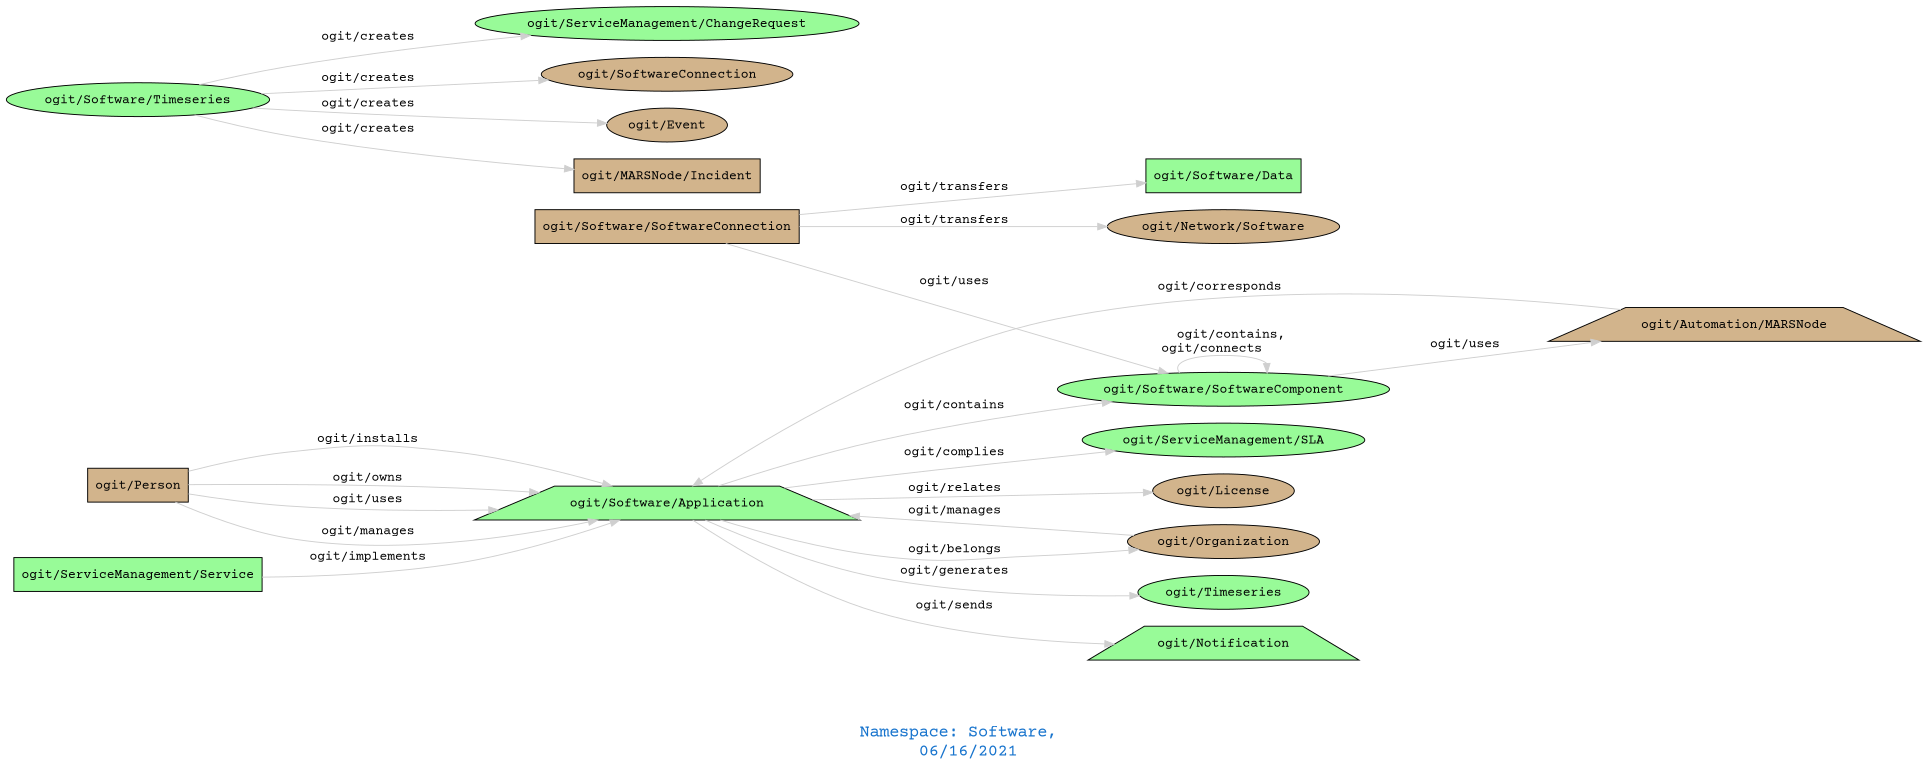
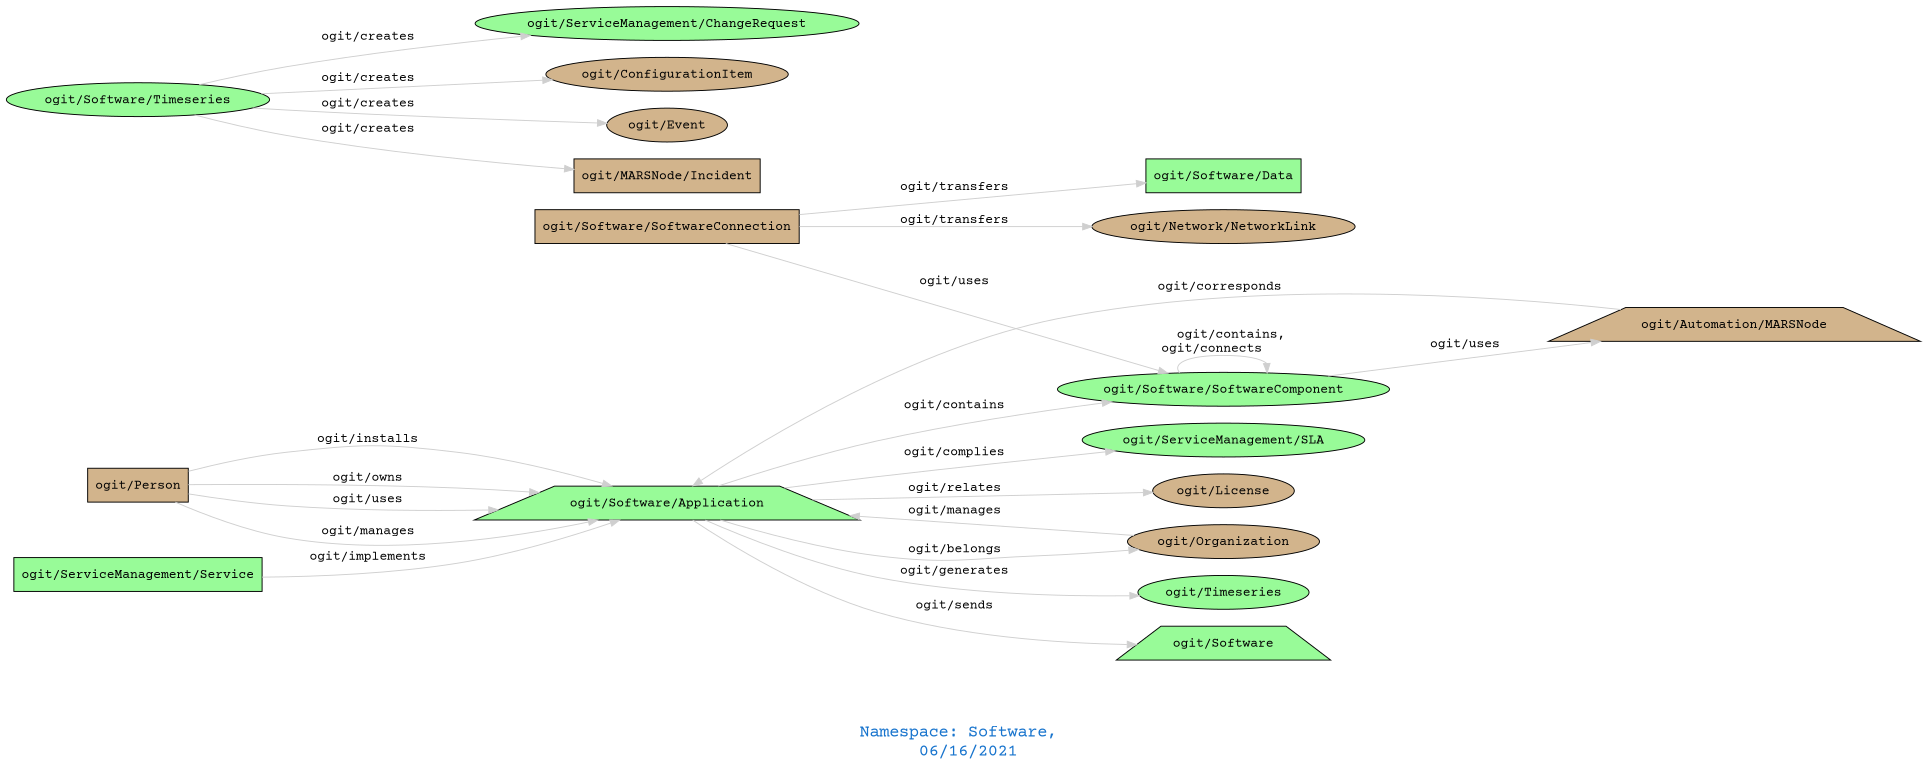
  digraph {
    fontcolor=dodgerblue3
    fontname="Courier Prime"
    fontsize=18
    label="\n\n\nNamespace: Software, \n 06/16/2021"
    rankdir=LR
    node [fillcolor=palegreen fontname="Courier Prime" shape=ellipse style=filled]
    edge [color=gray81 fontname="Courier Prime"]
    "ogit/Software/Application" [shape=trapezium]
    "ogit/Software/SoftwareComponent"
    "ogit/Organization" [fillcolor=tan]
    "ogit/Timeseries"
-   "ogit/Notification" [shape=trapezium]
+   "ogit/Notification" [shape=trapezium label="ogit/Software"]
    "ogit/ServiceManagement/SLA"
    "ogit/License" [fillcolor=tan]
    "ogit/Automation/MARSNode" [fillcolor=tan shape=trapezium]
    "ogit/Person" [fillcolor=tan shape=box]
    n10 [label="ogit/Software/Timeseries"]
    "ogit/ServiceManagement/ChangeRequest"
-   "ogit/ConfigurationItem" [fillcolor=tan label="ogit/SoftwareConnection"]
+   "ogit/ConfigurationItem" [fillcolor=tan]
    "ogit/Event" [fillcolor=tan]
    n14 [fillcolor=tan label="ogit/MARSNode/Incident" shape=box]
    "ogit/Software/SoftwareConnection" [fillcolor=tan shape=box]
    "ogit/Software/Data" [shape=box]
-   "ogit/Network/NetworkLink" [fillcolor=tan label="ogit/Network/Software"]
+   "ogit/Network/NetworkLink" [fillcolor=tan]
    "ogit/ServiceManagement/Service" [shape=box]
    "ogit/Software/Application" -> "ogit/Software/SoftwareComponent" [label="   ogit/contains    "]
    "ogit/Software/Application" -> "ogit/Organization" [label="   ogit/belongs    "]
    "ogit/Software/Application" -> "ogit/Timeseries" [label="   ogit/generates    "]
    "ogit/Software/Application" -> "ogit/Notification" [label="   ogit/sends    "]
    "ogit/Software/Application" -> "ogit/ServiceManagement/SLA" [label="   ogit/complies    "]
    "ogit/Software/Application" -> "ogit/License" [label="   ogit/relates    "]
    "ogit/Software/SoftwareComponent" -> "ogit/Software/SoftwareComponent" [label="   ogit/contains, \n ogit/connects    "]
    "ogit/Software/SoftwareComponent" -> "ogit/Automation/MARSNode" [label="   ogit/uses    "]
    "ogit/Organization" -> "ogit/Software/Application" [label="   ogit/manages    "]
    "ogit/Automation/MARSNode" -> "ogit/Software/Application" [label="   ogit/corresponds    "]
    "ogit/Person" -> "ogit/Software/Application" [label="   ogit/manages    "]
    "ogit/Person" -> "ogit/Software/Application" [label="   ogit/installs    "]
    "ogit/Person" -> "ogit/Software/Application" [label="   ogit/owns    "]
    "ogit/Person" -> "ogit/Software/Application" [label="   ogit/uses    "]
    n10 -> "ogit/ServiceManagement/ChangeRequest" [label="   ogit/creates    "]
    n10 -> "ogit/ConfigurationItem" [label="   ogit/creates    "]
    n10 -> "ogit/Event" [label="   ogit/creates    "]
    n10 -> n14 [label="   ogit/creates    "]
    "ogit/Software/SoftwareConnection" -> "ogit/Software/SoftwareComponent" [label="   ogit/uses    "]
    "ogit/Software/SoftwareConnection" -> "ogit/Software/Data" [label="   ogit/transfers    "]
    "ogit/Software/SoftwareConnection" -> "ogit/Network/NetworkLink" [label="   ogit/transfers    "]
    "ogit/ServiceManagement/Service" -> "ogit/Software/Application" [label="   ogit/implements    "]
  }
